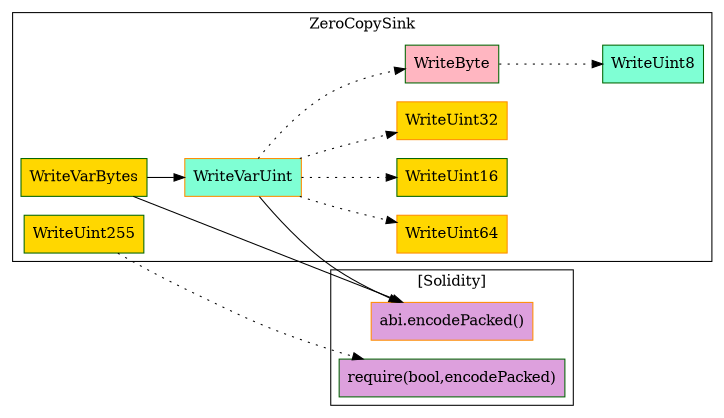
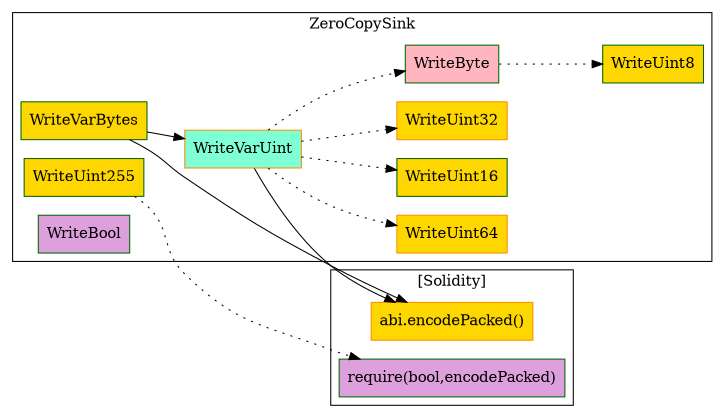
  strict digraph {
    rankdir=LR
    node [color=darkgreen fillcolor=gold shape=box style=filled]
    edge [style=dotted]
    n1 [color=darkorange label=WriteUint32]
    n2 [label=WriteUint255]
    n3 [label=WriteVarBytes]
    n4 [color=darkorange fillcolor=aquamarine label=WriteVarUint]
    n5 [fillcolor=lightpink label=WriteByte]
-   n6 [fillcolor=aquamarine label=WriteUint8]
+   n6 [label=WriteUint8]
    n7 [color=darkorange label=WriteUint64]
    n8 [label=WriteUint16]
+   n9 [fillcolor=plum label=WriteBool]
    n10 [fillcolor=plum label="require(bool,encodePacked)"]
-   "abi.encodePacked()" [color=darkorange fillcolor=plum]
+   "abi.encodePacked()" [color=darkorange]
    subgraph cluster_1 {
      label=ZeroCopySink
      n1
      n2
      n3
      n4
      n5
      n6
      n7
      n8
+     n9
    }
    subgraph cluster_2 {
      label="[Solidity]"
      n10
      "abi.encodePacked()"
    }
    n2 -> n10
    n3 -> n4 [style=solid]
    n3 -> "abi.encodePacked()" [style=solid]
    n4 -> n1
    n4 -> n5
    n4 -> n7
    n4 -> n8
    n4 -> "abi.encodePacked()" [style=solid]
    n5 -> n6
  }
